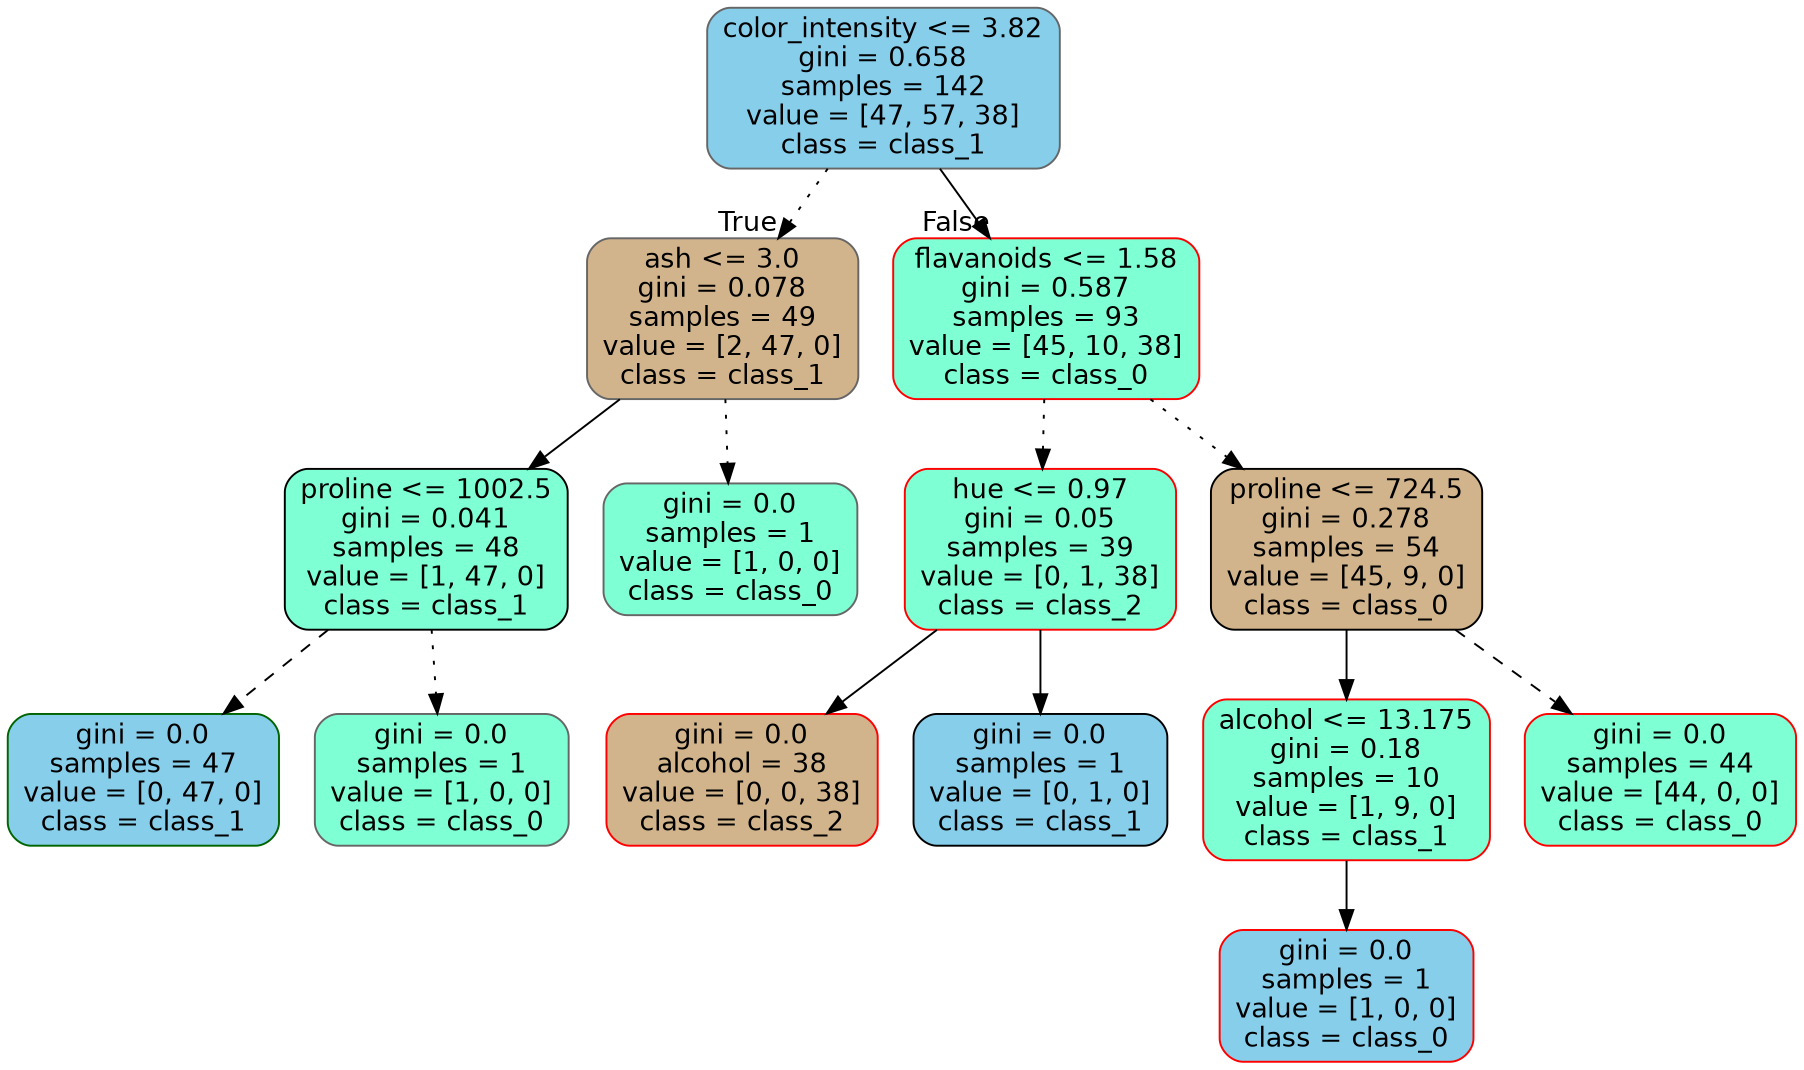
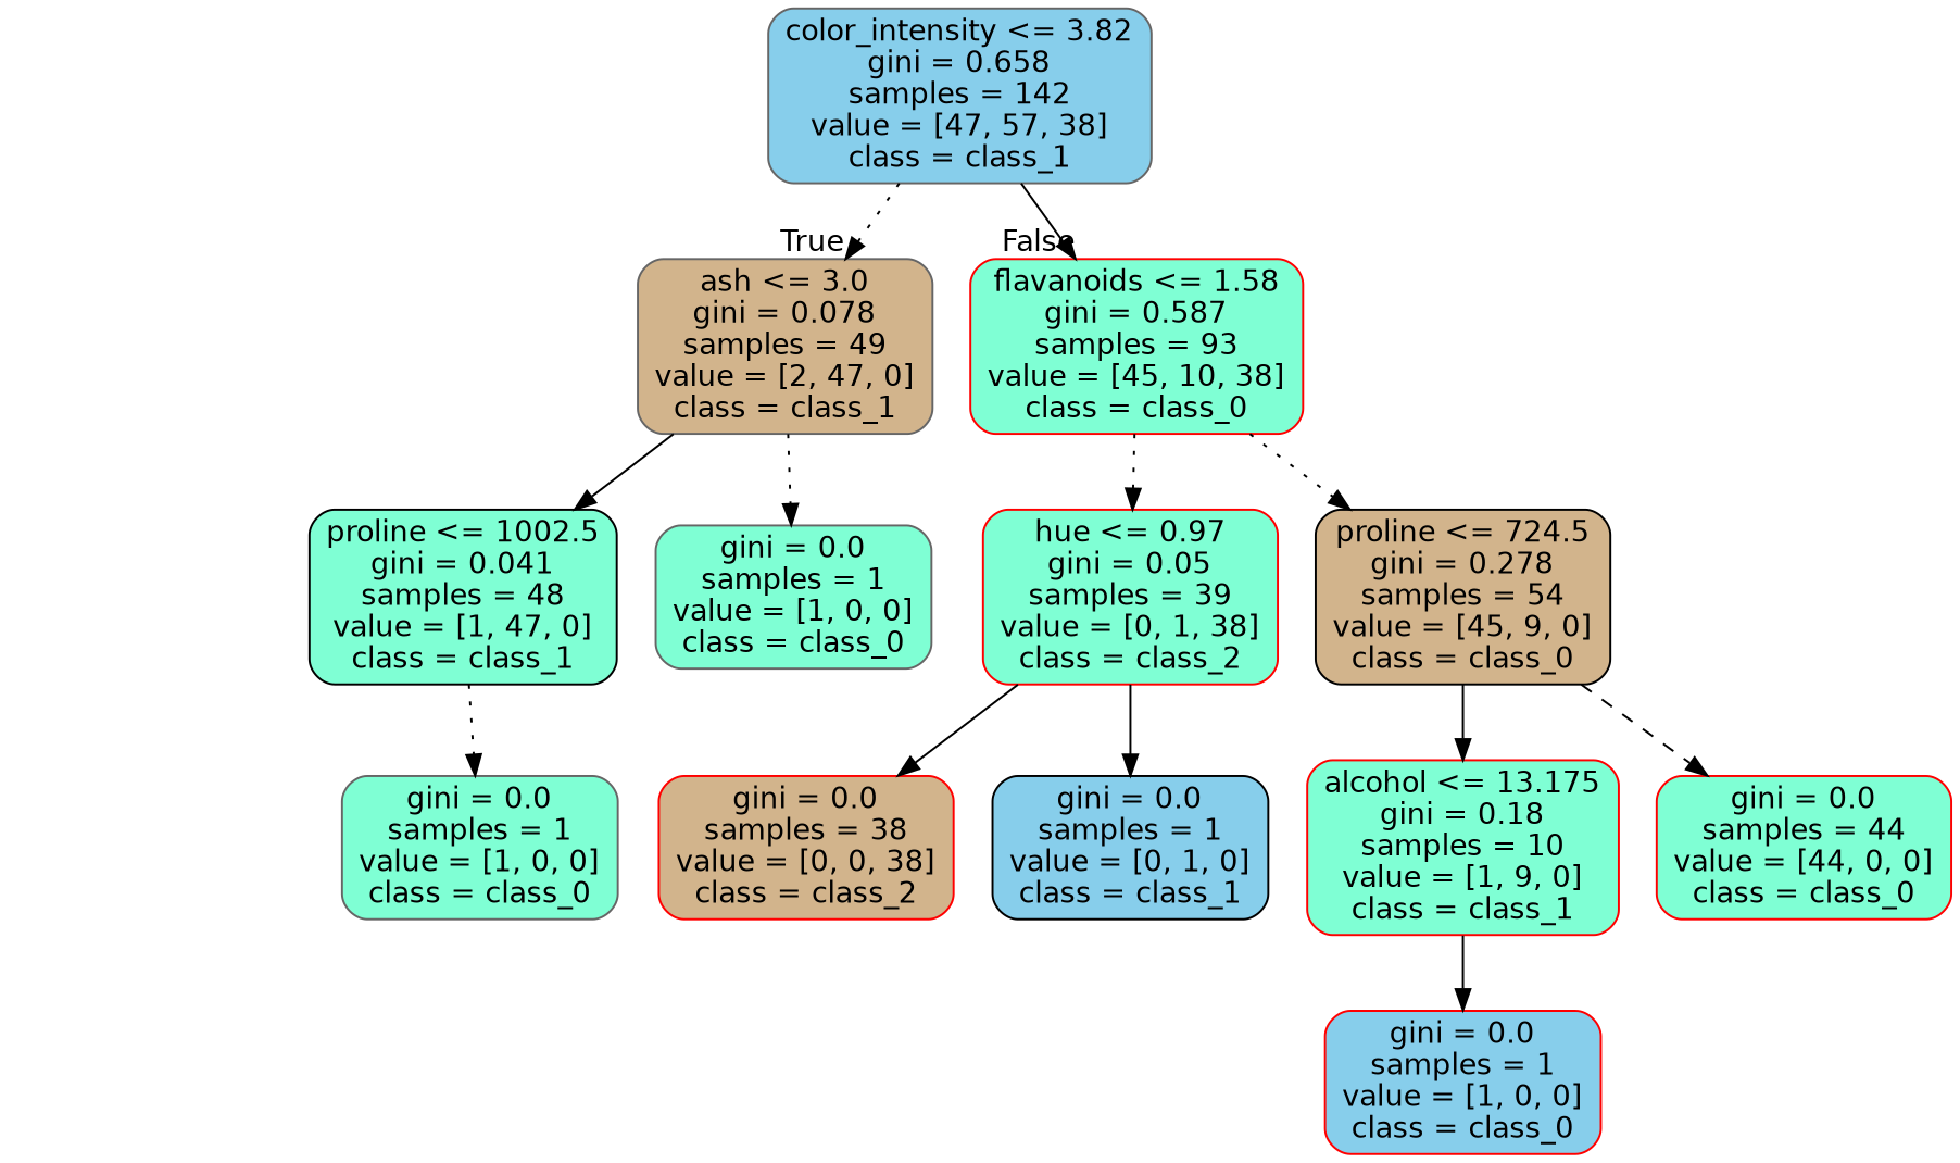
  digraph {
    node [color=red fillcolor=aquamarine fontname=helvetica shape=box style="filled, rounded"]
    edge [fontname=helvetica style=solid]
    n1 [color=gray40 fillcolor=skyblue label="color_intensity <= 3.82\ngini = 0.658\nsamples = 142\nvalue = [47, 57, 38]\nclass = class_1"]
    n2 [color=gray40 fillcolor=tan label="ash <= 3.0\ngini = 0.078\nsamples = 49\nvalue = [2, 47, 0]\nclass = class_1"]
    n3 [label="flavanoids <= 1.58\ngini = 0.587\nsamples = 93\nvalue = [45, 10, 38]\nclass = class_0"]
    n4 [color=black label="proline <= 1002.5\ngini = 0.041\nsamples = 48\nvalue = [1, 47, 0]\nclass = class_1"]
    n5 [color=gray40 label="gini = 0.0\nsamples = 1\nvalue = [1, 0, 0]\nclass = class_0"]
    n6 [label="hue <= 0.97\ngini = 0.05\nsamples = 39\nvalue = [0, 1, 38]\nclass = class_2"]
    n7 [color=black fillcolor=tan label="proline <= 724.5\ngini = 0.278\nsamples = 54\nvalue = [45, 9, 0]\nclass = class_0"]
-   n8 [color=darkgreen fillcolor=skyblue label="gini = 0.0\nsamples = 47\nvalue = [0, 47, 0]\nclass = class_1"]
    n9 [color=gray40 label="gini = 0.0\nsamples = 1\nvalue = [1, 0, 0]\nclass = class_0"]
-   n10 [fillcolor=tan label="gini = 0.0\nalcohol = 38\nvalue = [0, 0, 38]\nclass = class_2"]
+   n10 [fillcolor=tan label="gini = 0.0\nsamples = 38\nvalue = [0, 0, 38]\nclass = class_2"]
    n11 [color=black fillcolor=skyblue label="gini = 0.0\nsamples = 1\nvalue = [0, 1, 0]\nclass = class_1"]
    n12 [label="alcohol <= 13.175\ngini = 0.18\nsamples = 10\nvalue = [1, 9, 0]\nclass = class_1"]
    n13 [label="gini = 0.0\nsamples = 44\nvalue = [44, 0, 0]\nclass = class_0"]
    n14 [fillcolor=skyblue label="gini = 0.0\nsamples = 1\nvalue = [1, 0, 0]\nclass = class_0"]
    n1 -> n2 [headlabel=True labelangle=45 labeldistance=2.5 style=dotted]
    n1 -> n3 [headlabel=False labelangle=-45 labeldistance=2.5]
    n2 -> n4
    n2 -> n5 [style=dotted]
    n3 -> n6 [style=dotted]
    n3 -> n7 [style=dotted]
-   n4 -> n8 [style=dashed]
    n4 -> n9 [style=dotted]
    n6 -> n10
    n6 -> n11
    n7 -> n12
    n7 -> n13 [style=dashed]
    n12 -> n14
  }
